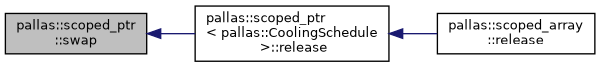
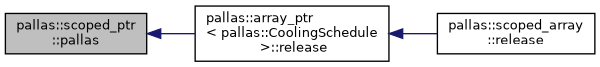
  digraph {
    rankdir=LR
    node [color=black fillcolor=white fontname=Helvetica fontsize=10 shape=record style=filled]
    edge [color=midnightblue dir=back fontname=Helvetica fontsize=10 labelfontname=Helvetica labelfontsize=10 style=solid]
-   n1 [fillcolor=grey75 fontcolor=black height=0.2 label="pallas::scoped_ptr\l::swap" width=0.4]
-   n2 [height=0.2 label="pallas::scoped_ptr\l\< pallas::CoolingSchedule\l \>::release" width=0.4]
+   n1 [fillcolor=grey75 fontcolor=black height=0.2 label="pallas::scoped_ptr\l::pallas" width=0.4]
+   n2 [height=0.2 label="pallas::array_ptr\l\< pallas::CoolingSchedule\l \>::release" width=0.4]
    n3 [height=0.2 label="pallas::scoped_array\l::release" width=0.4]
    n1 -> n2
    n2 -> n3
  }
